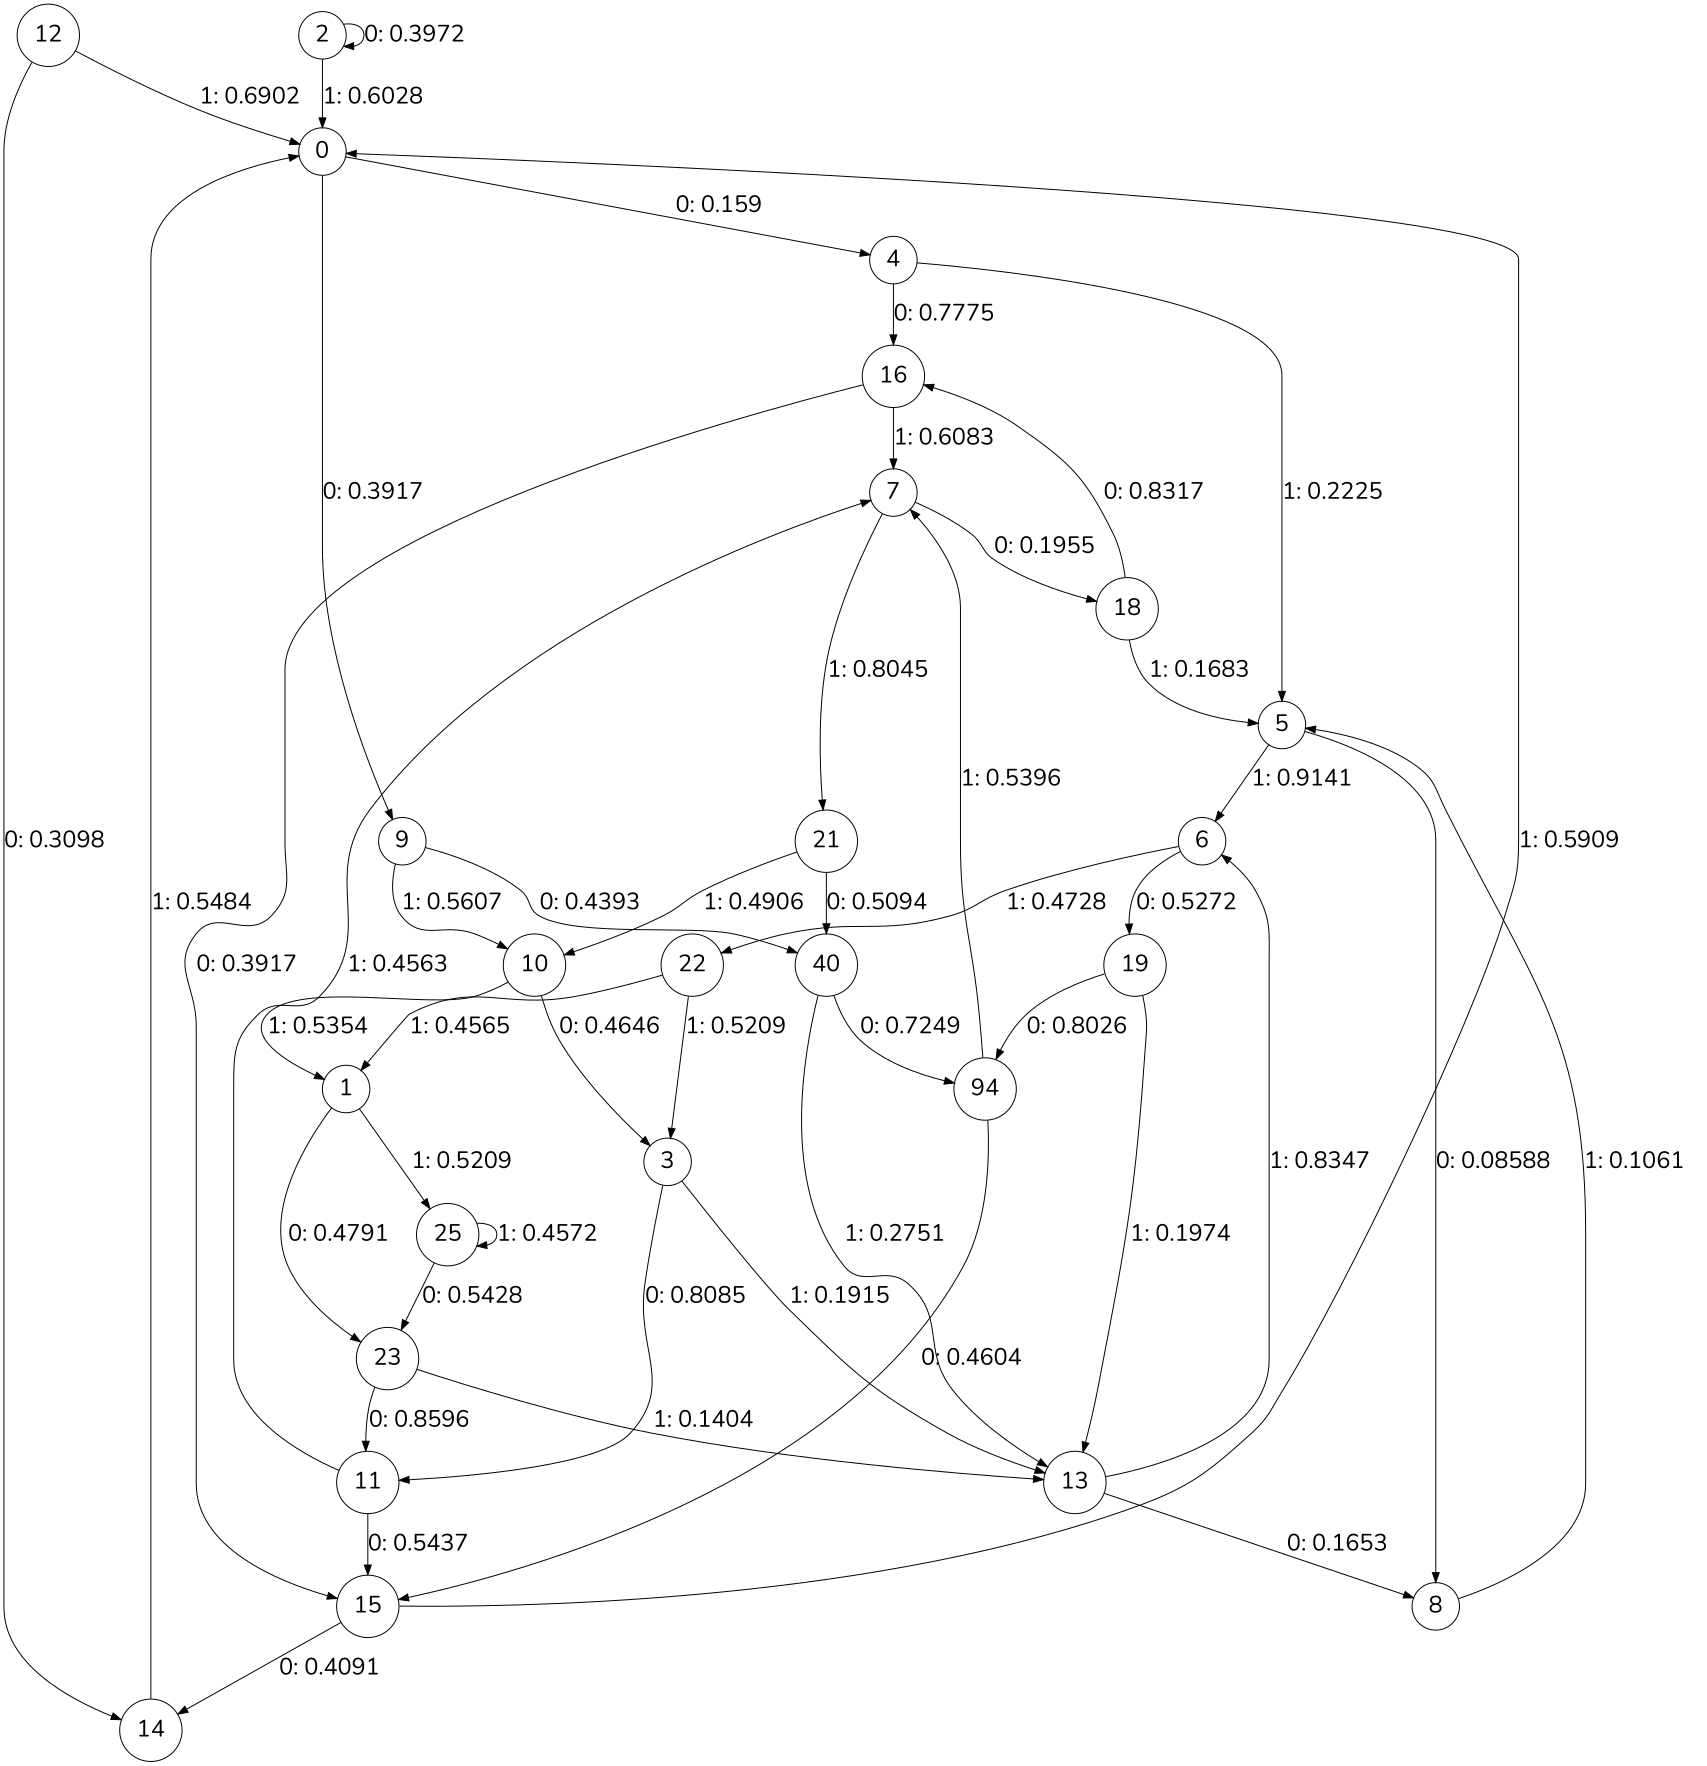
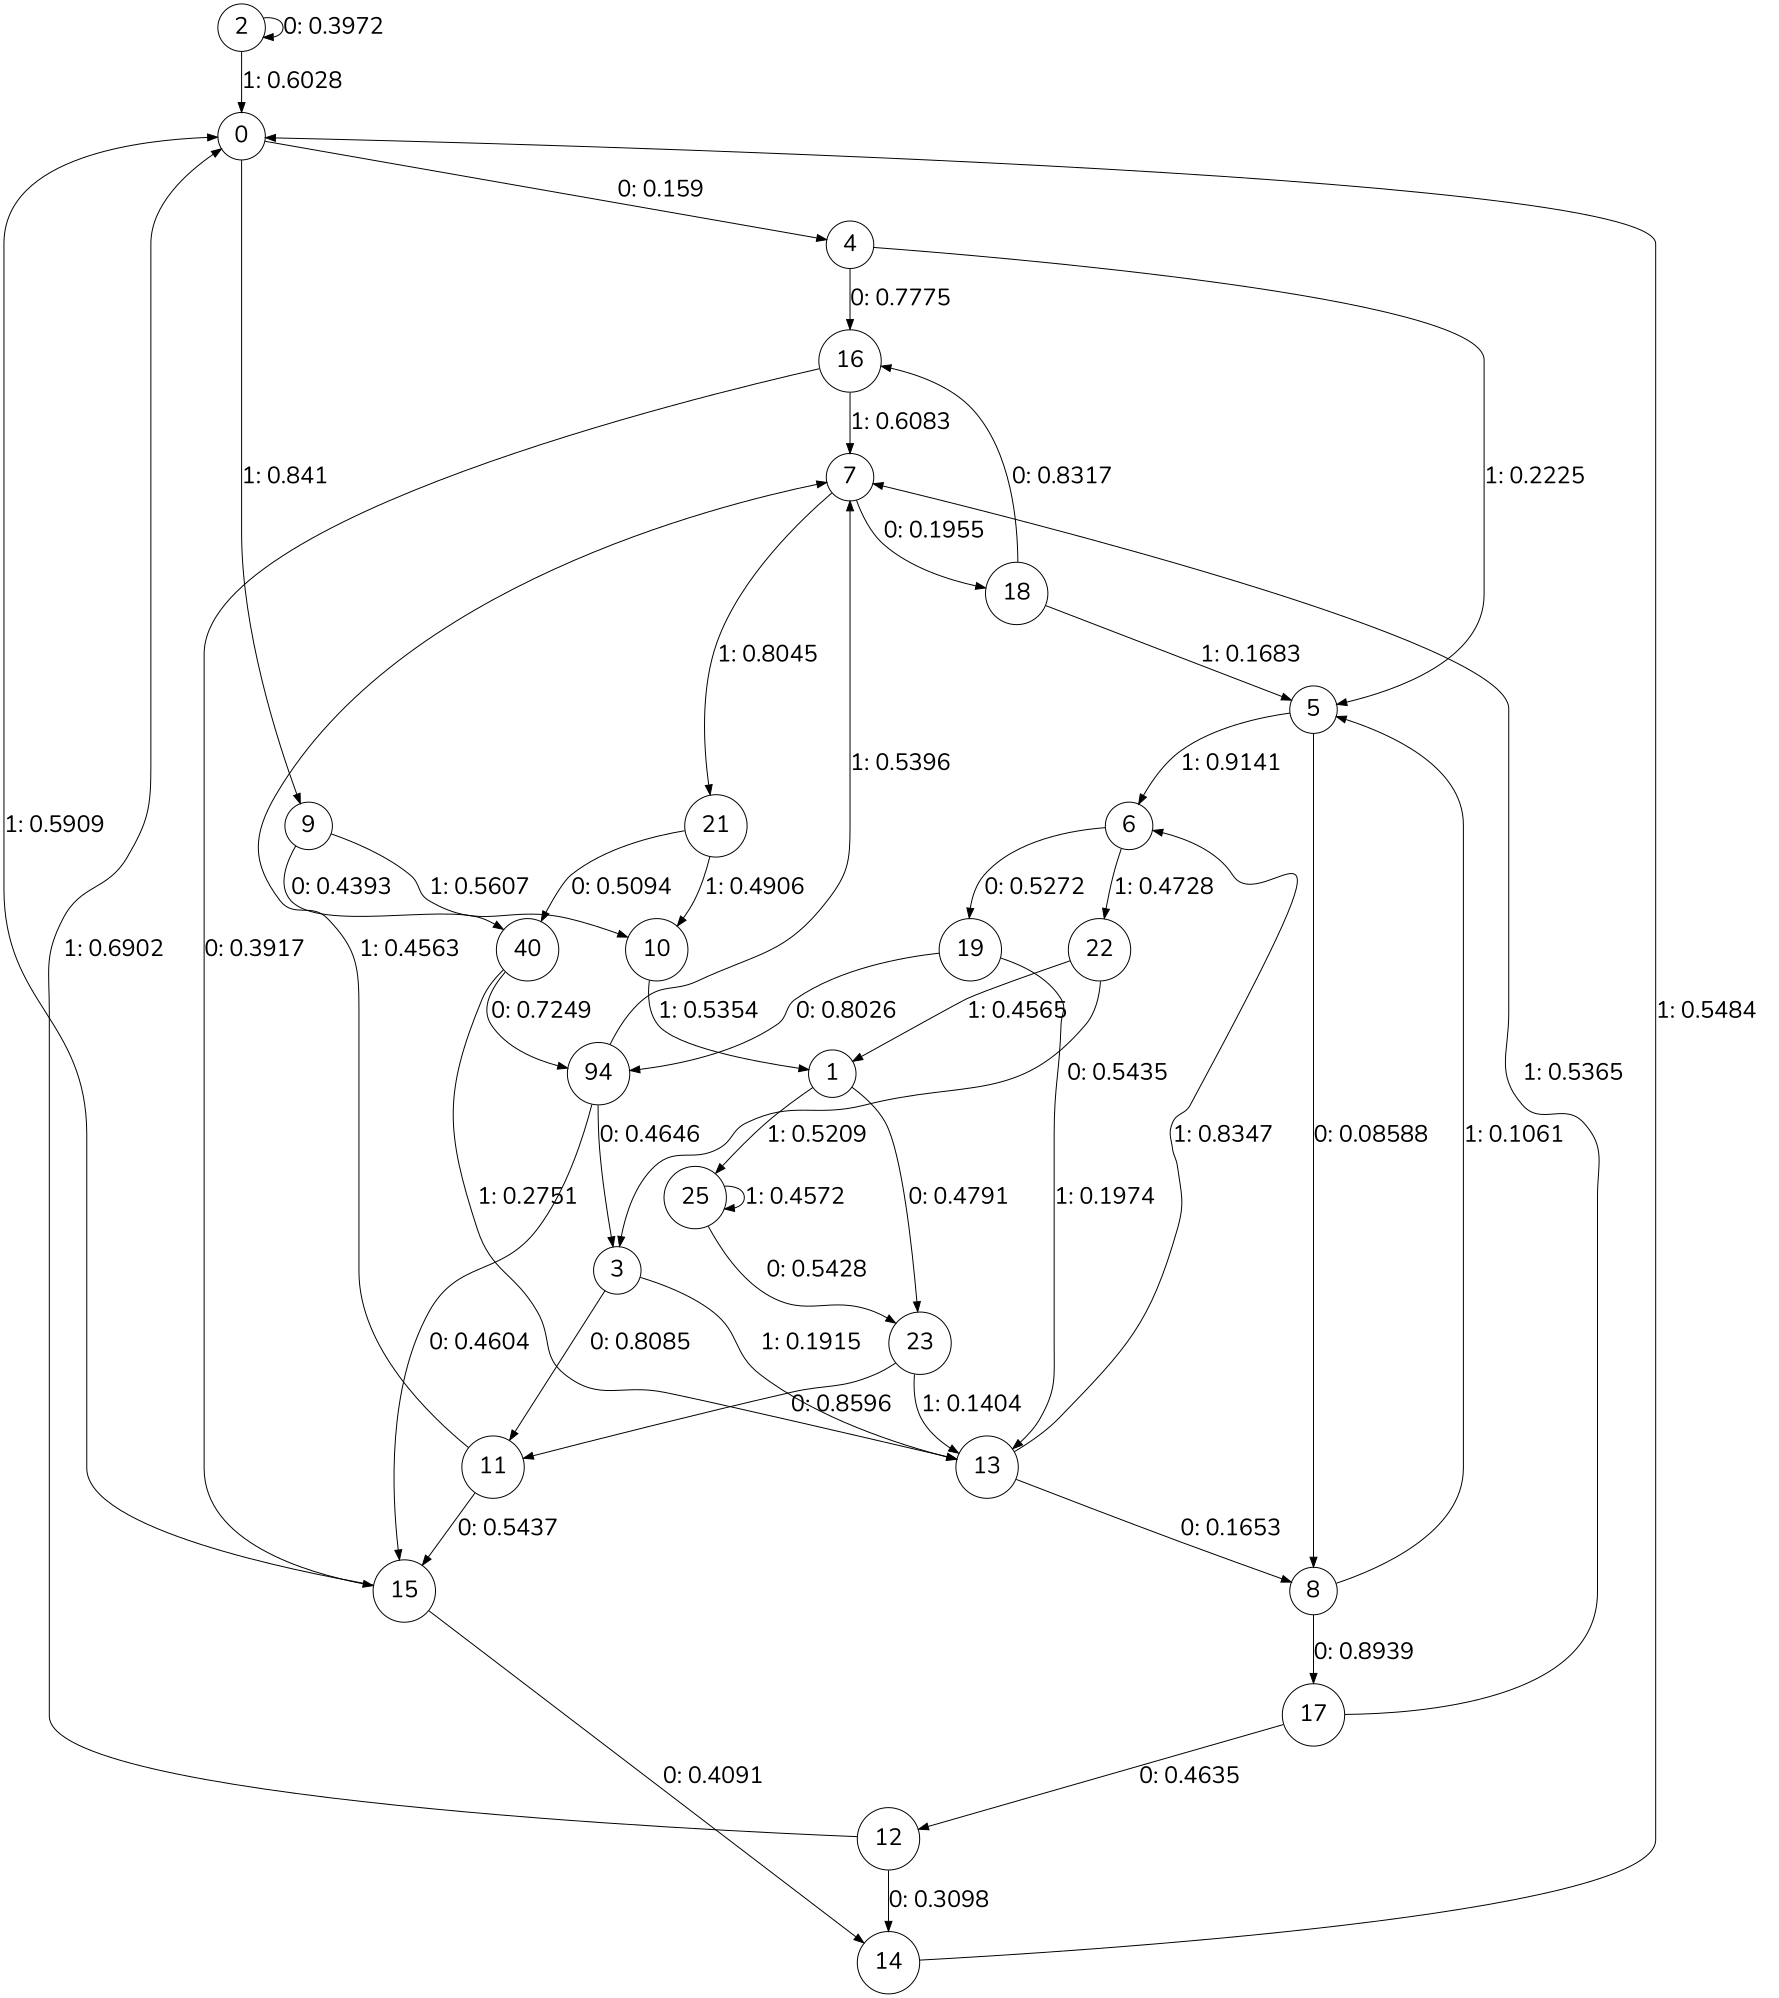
  digraph {
    fontname=Nunito
    node [fontname=Nunito fontsize=24 shape=circle]
    edge [fontname=Nunito fontsize=24]
    0
    4
    9
    16
    5
    n6 [label=40]
    10
    7
    15
    8
    6
    13
    n13 [label=94]
    1
    3
    23
    25
    11
    2
    18
    21
    14
+   17
    19
    22
    12
    0 -> 4 [label="0: 0.159    "]
-   0 -> 9 [label="0: 0.3917   "]
+   0 -> 9 [label="1: 0.841    "]
    4 -> 16 [label="0: 0.7775   "]
    4 -> 5 [label="1: 0.2225   "]
    9 -> n6 [label="0: 0.4393   "]
    9 -> 10 [label="1: 0.5607   "]
    16 -> 7 [label="1: 0.6083   "]
    16 -> 15 [label="0: 0.3917   "]
    5 -> 8 [label="0: 0.08588  "]
    5 -> 6 [label="1: 0.9141   "]
    n6 -> 13 [label="1: 0.2751   "]
    n6 -> n13 [label="0: 0.7249   "]
    10 -> 1 [label="1: 0.5354   "]
-   10 -> 3 [label="0: 0.4646   "]
+   n13 -> 3 [label="0: 0.4646   "]
    7 -> 18 [label="0: 0.1955   "]
    7 -> 21 [label="1: 0.8045   "]
    15 -> 0 [label="1: 0.5909   "]
    15 -> 14 [label="0: 0.4091   "]
    8 -> 5 [label="1: 0.1061   "]
+   8 -> 17 [label="0: 0.8939   "]
    6 -> 19 [label="0: 0.5272   "]
    6 -> 22 [label="1: 0.4728   "]
    13 -> 8 [label="0: 0.1653   "]
    13 -> 6 [label="1: 0.8347   "]
    n13 -> 7 [label="1: 0.5396   "]
    n13 -> 15 [label="0: 0.4604   "]
    1 -> 23 [label="0: 0.4791   "]
    1 -> 25 [label="1: 0.5209   "]
    3 -> 13 [label="1: 0.1915   "]
    3 -> 11 [label="0: 0.8085   "]
    23 -> 13 [label="1: 0.1404   "]
    23 -> 11 [label="0: 0.8596   "]
    25 -> 23 [label="0: 0.5428   "]
    25 -> 25 [label="1: 0.4572   "]
    11 -> 7 [label="1: 0.4563   "]
    11 -> 15 [label="0: 0.5437   "]
    2 -> 0 [label="1: 0.6028   "]
    2 -> 2 [label="0: 0.3972   "]
    18 -> 16 [label="0: 0.8317   "]
    18 -> 5 [label="1: 0.1683   "]
    21 -> n6 [label="0: 0.5094   "]
    21 -> 10 [label="1: 0.4906   "]
    14 -> 0 [label="1: 0.5484   "]
+   17 -> 7 [label="1: 0.5365   "]
+   17 -> 12 [label="0: 0.4635   "]
    19 -> 13 [label="1: 0.1974   "]
    19 -> n13 [label="0: 0.8026   "]
    22 -> 1 [label="1: 0.4565   "]
-   22 -> 3 [label="1: 0.5209   "]
+   22 -> 3 [label="0: 0.5435   "]
    12 -> 0 [label="1: 0.6902   "]
    12 -> 14 [label="0: 0.3098   "]
  }
